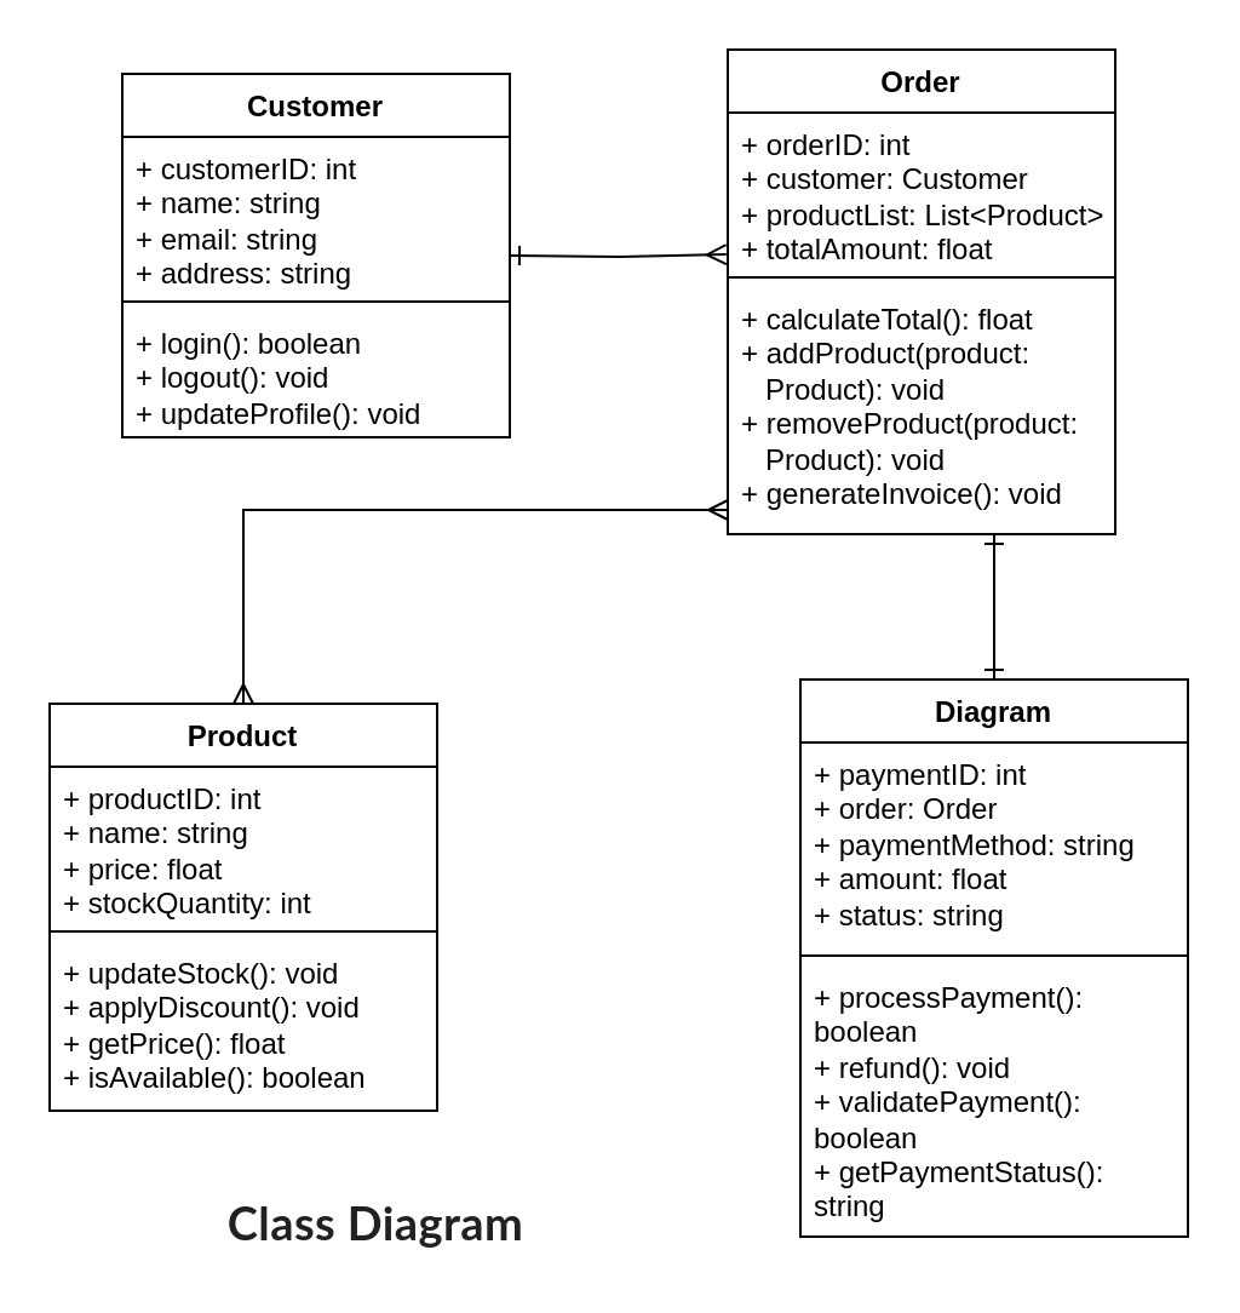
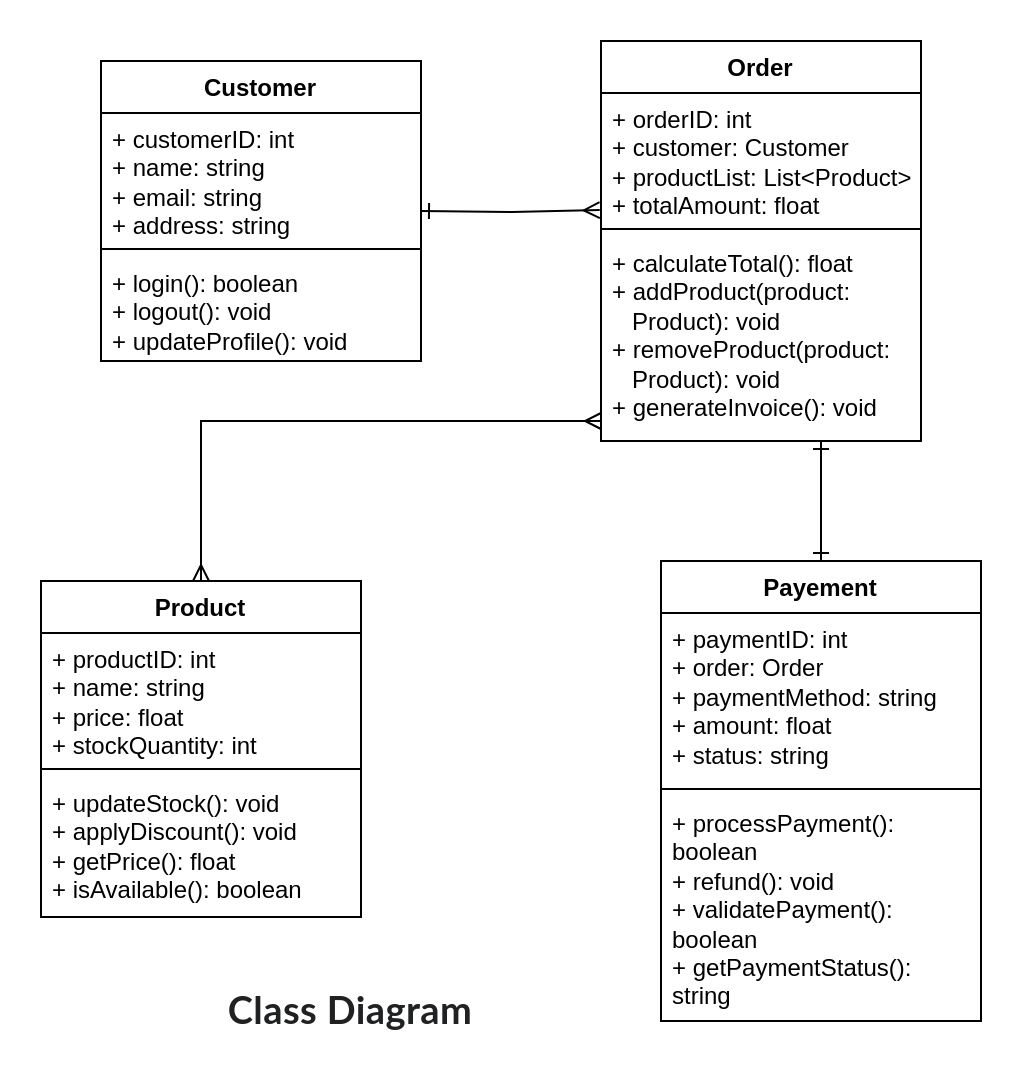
  <mxCell id="0" />
  <mxCell id="1" parent="0" />
  <mxCell id="2" value="Customer" style="swimlane;fontStyle=1;align=center;verticalAlign=top;childLayout=stackLayout;horizontal=1;startSize=26;horizontalStack=0;resizeParent=1;resizeParentMax=0;resizeLast=0;collapsible=1;marginBottom=0;whiteSpace=wrap;html=1;" vertex="1" parent="1"><mxGeometry x="50" y="30" width="160" height="150" as="geometry" /></mxCell>
  <mxCell id="3" value="&lt;div&gt;+ customerID: int&lt;/div&gt;&lt;div&gt;+ name: string&lt;/div&gt;&lt;div&gt;+ email: string&lt;/div&gt;&lt;div&gt;+ address: string&lt;/div&gt;&lt;div&gt;&lt;br&gt;&lt;/div&gt;" style="text;strokeColor=none;fillColor=none;align=left;verticalAlign=top;spacingLeft=4;spacingRight=4;overflow=hidden;rotatable=0;points=[[0,0.5],[1,0.5]];portConstraint=eastwest;whiteSpace=wrap;html=1;" vertex="1" parent="2"><mxGeometry y="26" width="160" height="64" as="geometry" /></mxCell>
  <mxCell id="4" value="" style="line;strokeWidth=1;fillColor=none;align=left;verticalAlign=middle;spacingTop=-1;spacingLeft=3;spacingRight=3;rotatable=0;labelPosition=right;points=[];portConstraint=eastwest;strokeColor=inherit;" vertex="1" parent="2"><mxGeometry y="90" width="160" height="8" as="geometry" /></mxCell>
  <mxCell id="5" value="&lt;div&gt;+ login(): boolean&lt;/div&gt;&lt;div&gt;+ logout(): void&lt;/div&gt;&lt;div&gt;+ updateProfile(): void&lt;/div&gt;&lt;div&gt;&lt;br&gt;&lt;/div&gt;" style="text;strokeColor=none;fillColor=none;align=left;verticalAlign=top;spacingLeft=4;spacingRight=4;overflow=hidden;rotatable=0;points=[[0,0.5],[1,0.5]];portConstraint=eastwest;whiteSpace=wrap;html=1;" vertex="1" parent="2"><mxGeometry y="98" width="160" height="52" as="geometry" /></mxCell>
  <mxCell id="6" value="Product" style="swimlane;fontStyle=1;align=center;verticalAlign=top;childLayout=stackLayout;horizontal=1;startSize=26;horizontalStack=0;resizeParent=1;resizeParentMax=0;resizeLast=0;collapsible=1;marginBottom=0;whiteSpace=wrap;html=1;" vertex="1" parent="1"><mxGeometry x="20" y="290" width="160" height="168" as="geometry" /></mxCell>
  <mxCell id="7" value="&lt;div&gt;&lt;div&gt;+ productID: int&lt;/div&gt;&lt;div&gt;+ name: string&lt;/div&gt;&lt;div&gt;+ price: float&lt;/div&gt;&lt;div&gt;+ stockQuantity: int&lt;/div&gt;&lt;div&gt;+ description: string&lt;/div&gt;&lt;/div&gt;&lt;div&gt;&lt;br&gt;&lt;/div&gt;" style="text;strokeColor=none;fillColor=none;align=left;verticalAlign=top;spacingLeft=4;spacingRight=4;overflow=hidden;rotatable=0;points=[[0,0.5],[1,0.5]];portConstraint=eastwest;whiteSpace=wrap;html=1;" vertex="1" parent="6"><mxGeometry y="26" width="160" height="64" as="geometry" /></mxCell>
  <mxCell id="8" value="" style="line;strokeWidth=1;fillColor=none;align=left;verticalAlign=middle;spacingTop=-1;spacingLeft=3;spacingRight=3;rotatable=0;labelPosition=right;points=[];portConstraint=eastwest;strokeColor=inherit;" vertex="1" parent="6"><mxGeometry y="90" width="160" height="8" as="geometry" /></mxCell>
  <mxCell id="9" value="&lt;div&gt;&lt;div&gt;+ updateStock(): void&lt;/div&gt;&lt;div&gt;+ applyDiscount(): void&lt;/div&gt;&lt;div&gt;+ getPrice(): float&lt;/div&gt;&lt;div&gt;+ isAvailable(): boolean&lt;/div&gt;&lt;/div&gt;&lt;div&gt;&lt;br&gt;&lt;/div&gt;" style="text;strokeColor=none;fillColor=none;align=left;verticalAlign=top;spacingLeft=4;spacingRight=4;overflow=hidden;rotatable=0;points=[[0,0.5],[1,0.5]];portConstraint=eastwest;whiteSpace=wrap;html=1;" vertex="1" parent="6"><mxGeometry y="98" width="160" height="70" as="geometry" /></mxCell>
  <mxCell id="10" value="Order" style="swimlane;fontStyle=1;align=center;verticalAlign=top;childLayout=stackLayout;horizontal=1;startSize=26;horizontalStack=0;resizeParent=1;resizeParentMax=0;resizeLast=0;collapsible=1;marginBottom=0;whiteSpace=wrap;html=1;" vertex="1" parent="1"><mxGeometry x="300" y="20" width="160" height="200" as="geometry" /></mxCell>
  <mxCell id="11" value="&lt;div&gt;&lt;div&gt;+ orderID: int&lt;/div&gt;&lt;div&gt;+ customer: Customer&lt;/div&gt;&lt;div&gt;+ productList: List&amp;lt;Product&amp;gt;&lt;/div&gt;&lt;div&gt;+ totalAmount: float&lt;/div&gt;&lt;/div&gt;&lt;div&gt;&lt;br&gt;&lt;/div&gt;" style="text;strokeColor=none;fillColor=none;align=left;verticalAlign=top;spacingLeft=4;spacingRight=4;overflow=hidden;rotatable=0;points=[[0,0.5],[1,0.5]];portConstraint=eastwest;whiteSpace=wrap;html=1;" vertex="1" parent="10"><mxGeometry y="26" width="160" height="64" as="geometry" /></mxCell>
  <mxCell id="12" value="" style="line;strokeWidth=1;fillColor=none;align=left;verticalAlign=middle;spacingTop=-1;spacingLeft=3;spacingRight=3;rotatable=0;labelPosition=right;points=[];portConstraint=eastwest;strokeColor=inherit;" vertex="1" parent="10"><mxGeometry y="90" width="160" height="8" as="geometry" /></mxCell>
  <mxCell id="13" value="&lt;div&gt;&lt;div&gt;+ calculateTotal(): float&lt;/div&gt;&lt;div&gt;+ addProduct(product:&lt;/div&gt;&lt;div&gt;&amp;nbsp; &amp;nbsp;Product): void&lt;/div&gt;&lt;div&gt;+ removeProduct(product:&lt;/div&gt;&lt;div&gt;&amp;nbsp; &amp;nbsp;Product): void&lt;/div&gt;&lt;div&gt;+ generateInvoice(): void&lt;/div&gt;&lt;/div&gt;&lt;div&gt;&lt;br&gt;&lt;/div&gt;" style="text;strokeColor=none;fillColor=none;align=left;verticalAlign=top;spacingLeft=4;spacingRight=4;overflow=hidden;rotatable=0;points=[[0,0.5],[1,0.5]];portConstraint=eastwest;whiteSpace=wrap;html=1;" vertex="1" parent="10"><mxGeometry y="98" width="160" height="102" as="geometry" /></mxCell>
  <mxCell id="14" style="edgeStyle=orthogonalEdgeStyle;rounded=0;orthogonalLoop=1;jettySize=auto;html=1;exitX=0.5;exitY=0;exitDx=0;exitDy=0;startArrow=ERone;startFill=0;endArrow=ERone;endFill=0;" edge="1" parent="1" source="15"><mxGeometry relative="1" as="geometry"><mxPoint x="410" y="220" as="targetPoint" /><mxPoint x="410.067" y="290" as="sourcePoint" /><Array as="points" /></mxGeometry></mxCell>
- <mxCell id="15" value="Diagram" style="swimlane;fontStyle=1;align=center;verticalAlign=top;childLayout=stackLayout;horizontal=1;startSize=26;horizontalStack=0;resizeParent=1;resizeParentMax=0;resizeLast=0;collapsible=1;marginBottom=0;whiteSpace=wrap;html=1;" vertex="1" parent="1"><mxGeometry x="330" y="280" width="160" height="230" as="geometry" /></mxCell>
+ <mxCell id="15" value="Payement" style="swimlane;fontStyle=1;align=center;verticalAlign=top;childLayout=stackLayout;horizontal=1;startSize=26;horizontalStack=0;resizeParent=1;resizeParentMax=0;resizeLast=0;collapsible=1;marginBottom=0;whiteSpace=wrap;html=1;" vertex="1" parent="1"><mxGeometry x="330" y="280" width="160" height="230" as="geometry" /></mxCell>
  <mxCell id="16" value="&lt;div&gt;&lt;div&gt;&lt;div&gt;+ paymentID: int&lt;/div&gt;&lt;div&gt;+ order: Order&lt;/div&gt;&lt;div&gt;+ paymentMethod: string&lt;/div&gt;&lt;div&gt;+ amount: float&lt;/div&gt;&lt;div&gt;+ status: string&lt;/div&gt;&lt;/div&gt;&lt;/div&gt;&lt;div&gt;&lt;br&gt;&lt;/div&gt;" style="text;strokeColor=none;fillColor=none;align=left;verticalAlign=top;spacingLeft=4;spacingRight=4;overflow=hidden;rotatable=0;points=[[0,0.5],[1,0.5]];portConstraint=eastwest;whiteSpace=wrap;html=1;" vertex="1" parent="15"><mxGeometry y="26" width="160" height="84" as="geometry" /></mxCell>
  <mxCell id="17" value="" style="line;strokeWidth=1;fillColor=none;align=left;verticalAlign=middle;spacingTop=-1;spacingLeft=3;spacingRight=3;rotatable=0;labelPosition=right;points=[];portConstraint=eastwest;strokeColor=inherit;" vertex="1" parent="15"><mxGeometry y="110" width="160" height="8" as="geometry" /></mxCell>
  <mxCell id="18" value="&lt;div&gt;&lt;div&gt;&lt;div&gt;+ processPayment(): boolean&lt;/div&gt;&lt;div&gt;+ refund(): void&lt;/div&gt;&lt;div&gt;+ validatePayment(): boolean&lt;/div&gt;&lt;div&gt;+ getPaymentStatus(): string&lt;/div&gt;&lt;/div&gt;&lt;/div&gt;&lt;div&gt;&lt;br&gt;&lt;/div&gt;" style="text;strokeColor=none;fillColor=none;align=left;verticalAlign=top;spacingLeft=4;spacingRight=4;overflow=hidden;rotatable=0;points=[[0,0.5],[1,0.5]];portConstraint=eastwest;whiteSpace=wrap;html=1;" vertex="1" parent="15"><mxGeometry y="118" width="160" height="112" as="geometry" /></mxCell>
  <mxCell id="19" style="edgeStyle=orthogonalEdgeStyle;rounded=0;orthogonalLoop=1;jettySize=auto;html=1;entryX=-0.004;entryY=0.915;entryDx=0;entryDy=0;entryPerimeter=0;endArrow=ERmany;endFill=0;startArrow=ERone;startFill=0;" edge="1" parent="1" target="11"><mxGeometry relative="1" as="geometry"><mxPoint x="210" y="105" as="sourcePoint" /></mxGeometry></mxCell>
  <mxCell id="20" style="edgeStyle=orthogonalEdgeStyle;rounded=0;orthogonalLoop=1;jettySize=auto;html=1;endArrow=ERmany;endFill=0;startArrow=ERmany;startFill=0;" edge="1" parent="1" source="13" target="6"><mxGeometry relative="1" as="geometry"><Array as="points"><mxPoint x="100" y="210" /></Array></mxGeometry></mxCell>
- <mxCell id="21" value="&lt;strong style=&quot;color: rgb(32, 33, 34); font-family: Lato, &amp;quot;Lucida Sans Unicode&amp;quot;, &amp;quot;Lucida Grande&amp;quot;, sans-serif; font-size: 19px; letter-spacing: 0.2px; text-align: left; background-color: rgb(255, 255, 255);&quot;&gt;Class Diagram&lt;/strong&gt;" style="text;html=1;align=center;verticalAlign=middle;whiteSpace=wrap;rounded=0;" vertex="1" parent="1"><mxGeometry x="70" y="490" width="170" height="30" as="geometry" /></mxCell>
+ <mxCell id="21" value="&lt;strong style=&quot;color: rgb(32, 33, 34); font-family: Lato, &amp;quot;Lucida Sans Unicode&amp;quot;, &amp;quot;Lucida Grande&amp;quot;, sans-serif; font-size: 19px; letter-spacing: 0.2px; text-align: left; background-color: rgb(255, 255, 255);&quot;&gt;Class Diagram&lt;/strong&gt;" style="text;html=1;align=center;verticalAlign=middle;whiteSpace=wrap;rounded=0;" vertex="1" parent="1"><mxGeometry x="90" y="490" width="170" height="30" as="geometry" /></mxCell>
